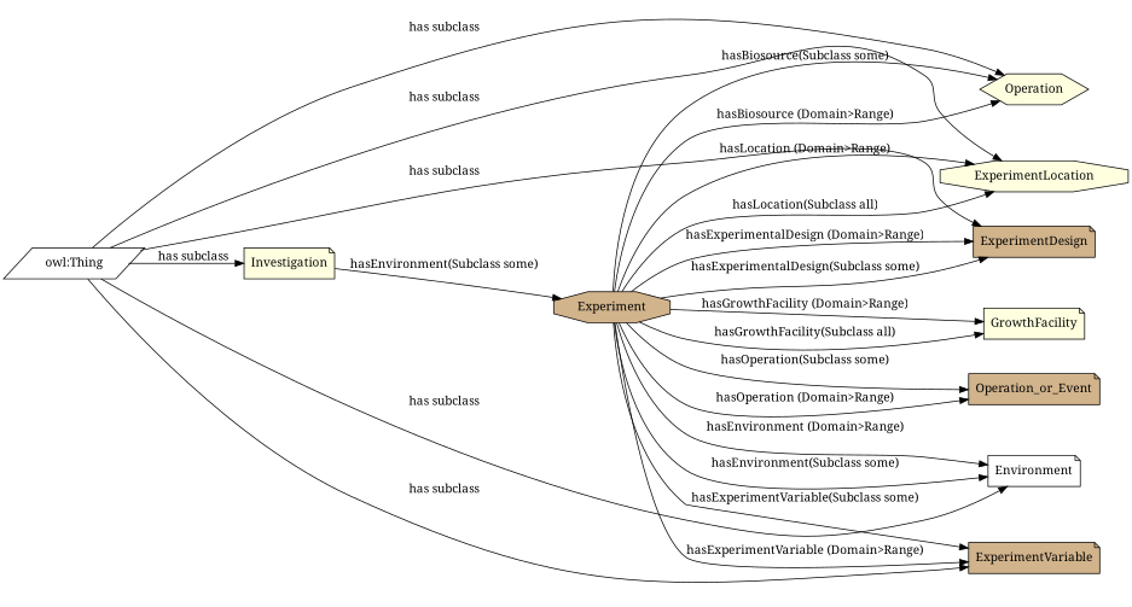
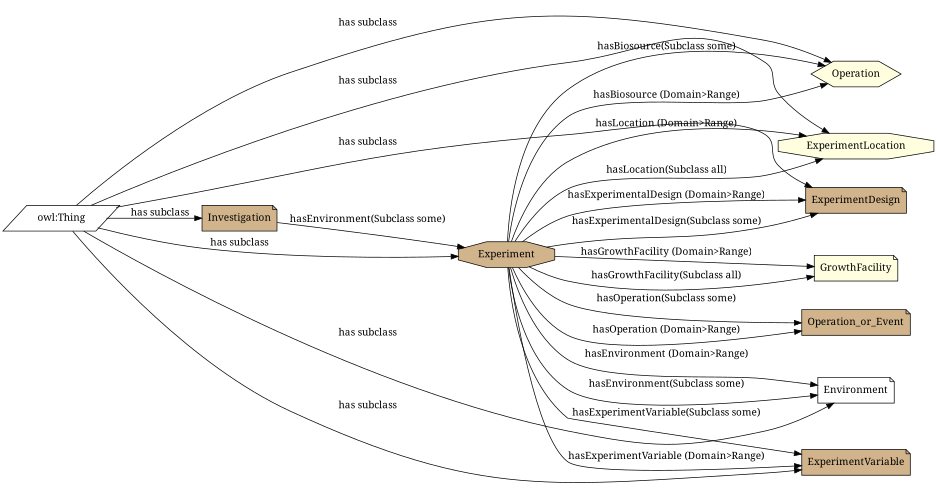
  digraph {
    fontname="Noto Serif"
    rankdir=LR
    node [fillcolor=tan fontname="Noto Serif" shape=note style=filled]
    edge [fontname="Noto Serif"]
    Experiment [shape=octagon]
    Operation_or_Event
    Environment [fillcolor=white]
    ExperimentVariable
    GrowthFacility [fillcolor=lightyellow]
    ExperimentLocation [fillcolor=lightyellow shape=octagon]
    ExperimentDesign
    n8 [fillcolor=lightyellow label=Operation shape=hexagon]
    "owl:Thing" [fillcolor=white shape=parallelogram]
-   Investigation [fillcolor=lightyellow]
+   Investigation
    Experiment -> Operation_or_Event [label="hasOperation (Domain>Range)"]
    Experiment -> Operation_or_Event [label="hasOperation(Subclass some)"]
    Experiment -> Environment [label="hasEnvironment(Subclass some)"]
    Experiment -> Environment [label="hasEnvironment (Domain>Range)"]
    Experiment -> ExperimentVariable [label="hasExperimentVariable(Subclass some)"]
    Experiment -> ExperimentVariable [label="hasExperimentVariable (Domain>Range)"]
    Experiment -> GrowthFacility [label="hasGrowthFacility(Subclass all)"]
    Experiment -> GrowthFacility [label="hasGrowthFacility (Domain>Range)"]
    Experiment -> ExperimentLocation [label="hasLocation (Domain>Range)"]
    Experiment -> ExperimentLocation [label="hasLocation(Subclass all)"]
    Experiment -> ExperimentDesign [label="hasExperimentalDesign(Subclass some)"]
    Experiment -> ExperimentDesign [label="hasExperimentalDesign (Domain>Range)"]
    Experiment -> n8 [label="hasBiosource (Domain>Range)"]
    Experiment -> n8 [label="hasBiosource(Subclass some)"]
+   "owl:Thing" -> Experiment [label="has subclass"]
    "owl:Thing" -> Environment [label="has subclass"]
    "owl:Thing" -> ExperimentVariable [label="has subclass"]
    "owl:Thing" -> ExperimentLocation [label="has subclass"]
    "owl:Thing" -> ExperimentDesign [label="has subclass"]
    "owl:Thing" -> n8 [label="has subclass"]
    "owl:Thing" -> Investigation [label="has subclass"]
    Investigation -> Experiment [label="hasEnvironment(Subclass some)"]
  }
